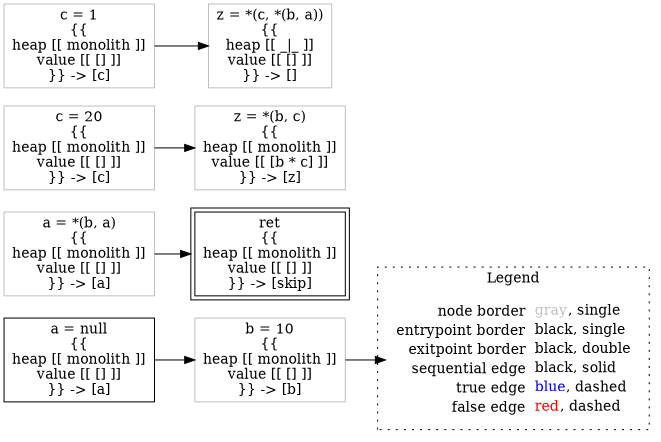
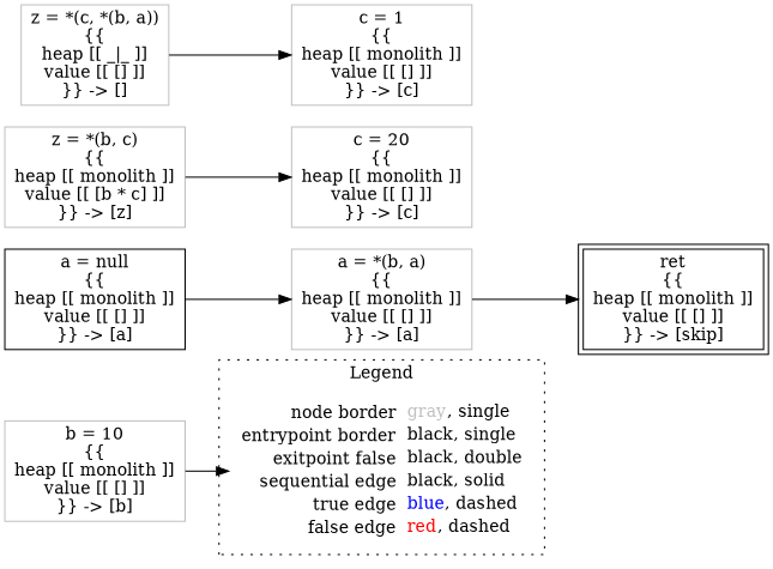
  digraph {
    rankdir=LR
    node [shape=rect color=gray]
    edge [color=black]
-   n1 [label=<<table border="0" cellpadding="2" cellspacing="0" cellborder="0"><tr><td align="right">node border&nbsp;</td><td align="left"><font color="gray">gray</font>, single</td></tr><tr><td align="right">entrypoint border&nbsp;</td><td align="left"><font color="black">black</font>, single</td></tr><tr><td align="right">exitpoint border&nbsp;</td><td align="left"><font color="black">black</font>, double</td></tr><tr><td align="right">sequential edge&nbsp;</td><td align="left"><font color="black">black</font>, solid</td></tr><tr><td align="right">true edge&nbsp;</td><td align="left"><font color="blue">blue</font>, dashed</td></tr><tr><td align="right">false edge&nbsp;</td><td align="left"><font color="red">red</font>, dashed</td></tr></table>> shape=plaintext color=""]
+   n1 [label=<<table border="0" cellpadding="2" cellspacing="0" cellborder="0"><tr><td align="right">node border&nbsp;</td><td align="left"><font color="gray">gray</font>, single</td></tr><tr><td align="right">entrypoint border&nbsp;</td><td align="left"><font color="black">black</font>, single</td></tr><tr><td align="right">exitpoint false&nbsp;</td><td align="left"><font color="black">black</font>, double</td></tr><tr><td align="right">sequential edge&nbsp;</td><td align="left"><font color="black">black</font>, solid</td></tr><tr><td align="right">true edge&nbsp;</td><td align="left"><font color="blue">blue</font>, dashed</td></tr><tr><td align="right">false edge&nbsp;</td><td align="left"><font color="red">red</font>, dashed</td></tr></table>> shape=plaintext color=""]
    n2 [color=black label=<a = null<BR/>{{<BR/>heap [[ monolith ]]<BR/>value [[ [] ]]<BR/>}} -&gt; [a]>]
    n3 [label=<b = 10<BR/>{{<BR/>heap [[ monolith ]]<BR/>value [[ [] ]]<BR/>}} -&gt; [b]>]
    n4 [label=<a = *(b, a)<BR/>{{<BR/>heap [[ monolith ]]<BR/>value [[ [] ]]<BR/>}} -&gt; [a]>]
    n5 [color=black label=<ret<BR/>{{<BR/>heap [[ monolith ]]<BR/>value [[ [] ]]<BR/>}} -&gt; [skip]> peripheries=2]
    n6 [label=<c = 20<BR/>{{<BR/>heap [[ monolith ]]<BR/>value [[ [] ]]<BR/>}} -&gt; [c]>]
    n7 [label=<z = *(b, c)<BR/>{{<BR/>heap [[ monolith ]]<BR/>value [[ [b * c] ]]<BR/>}} -&gt; [z]>]
    n8 [label=<c = 1<BR/>{{<BR/>heap [[ monolith ]]<BR/>value [[ [] ]]<BR/>}} -&gt; [c]>]
    n9 [label=<z = *(c, *(b, a))<BR/>{{<BR/>heap [[ _|_ ]]<BR/>value [[ [] ]]<BR/>}} -&gt; []>]
    subgraph cluster_1 {
      label=Legend
      style=dotted
      n1
    }
-   n2 -> n3
+   n2 -> n4
    n3 -> n1
    n4 -> n5
-   n6 -> n7
-   n8 -> n9
+   n7 -> n6
+   n9 -> n8
  }
